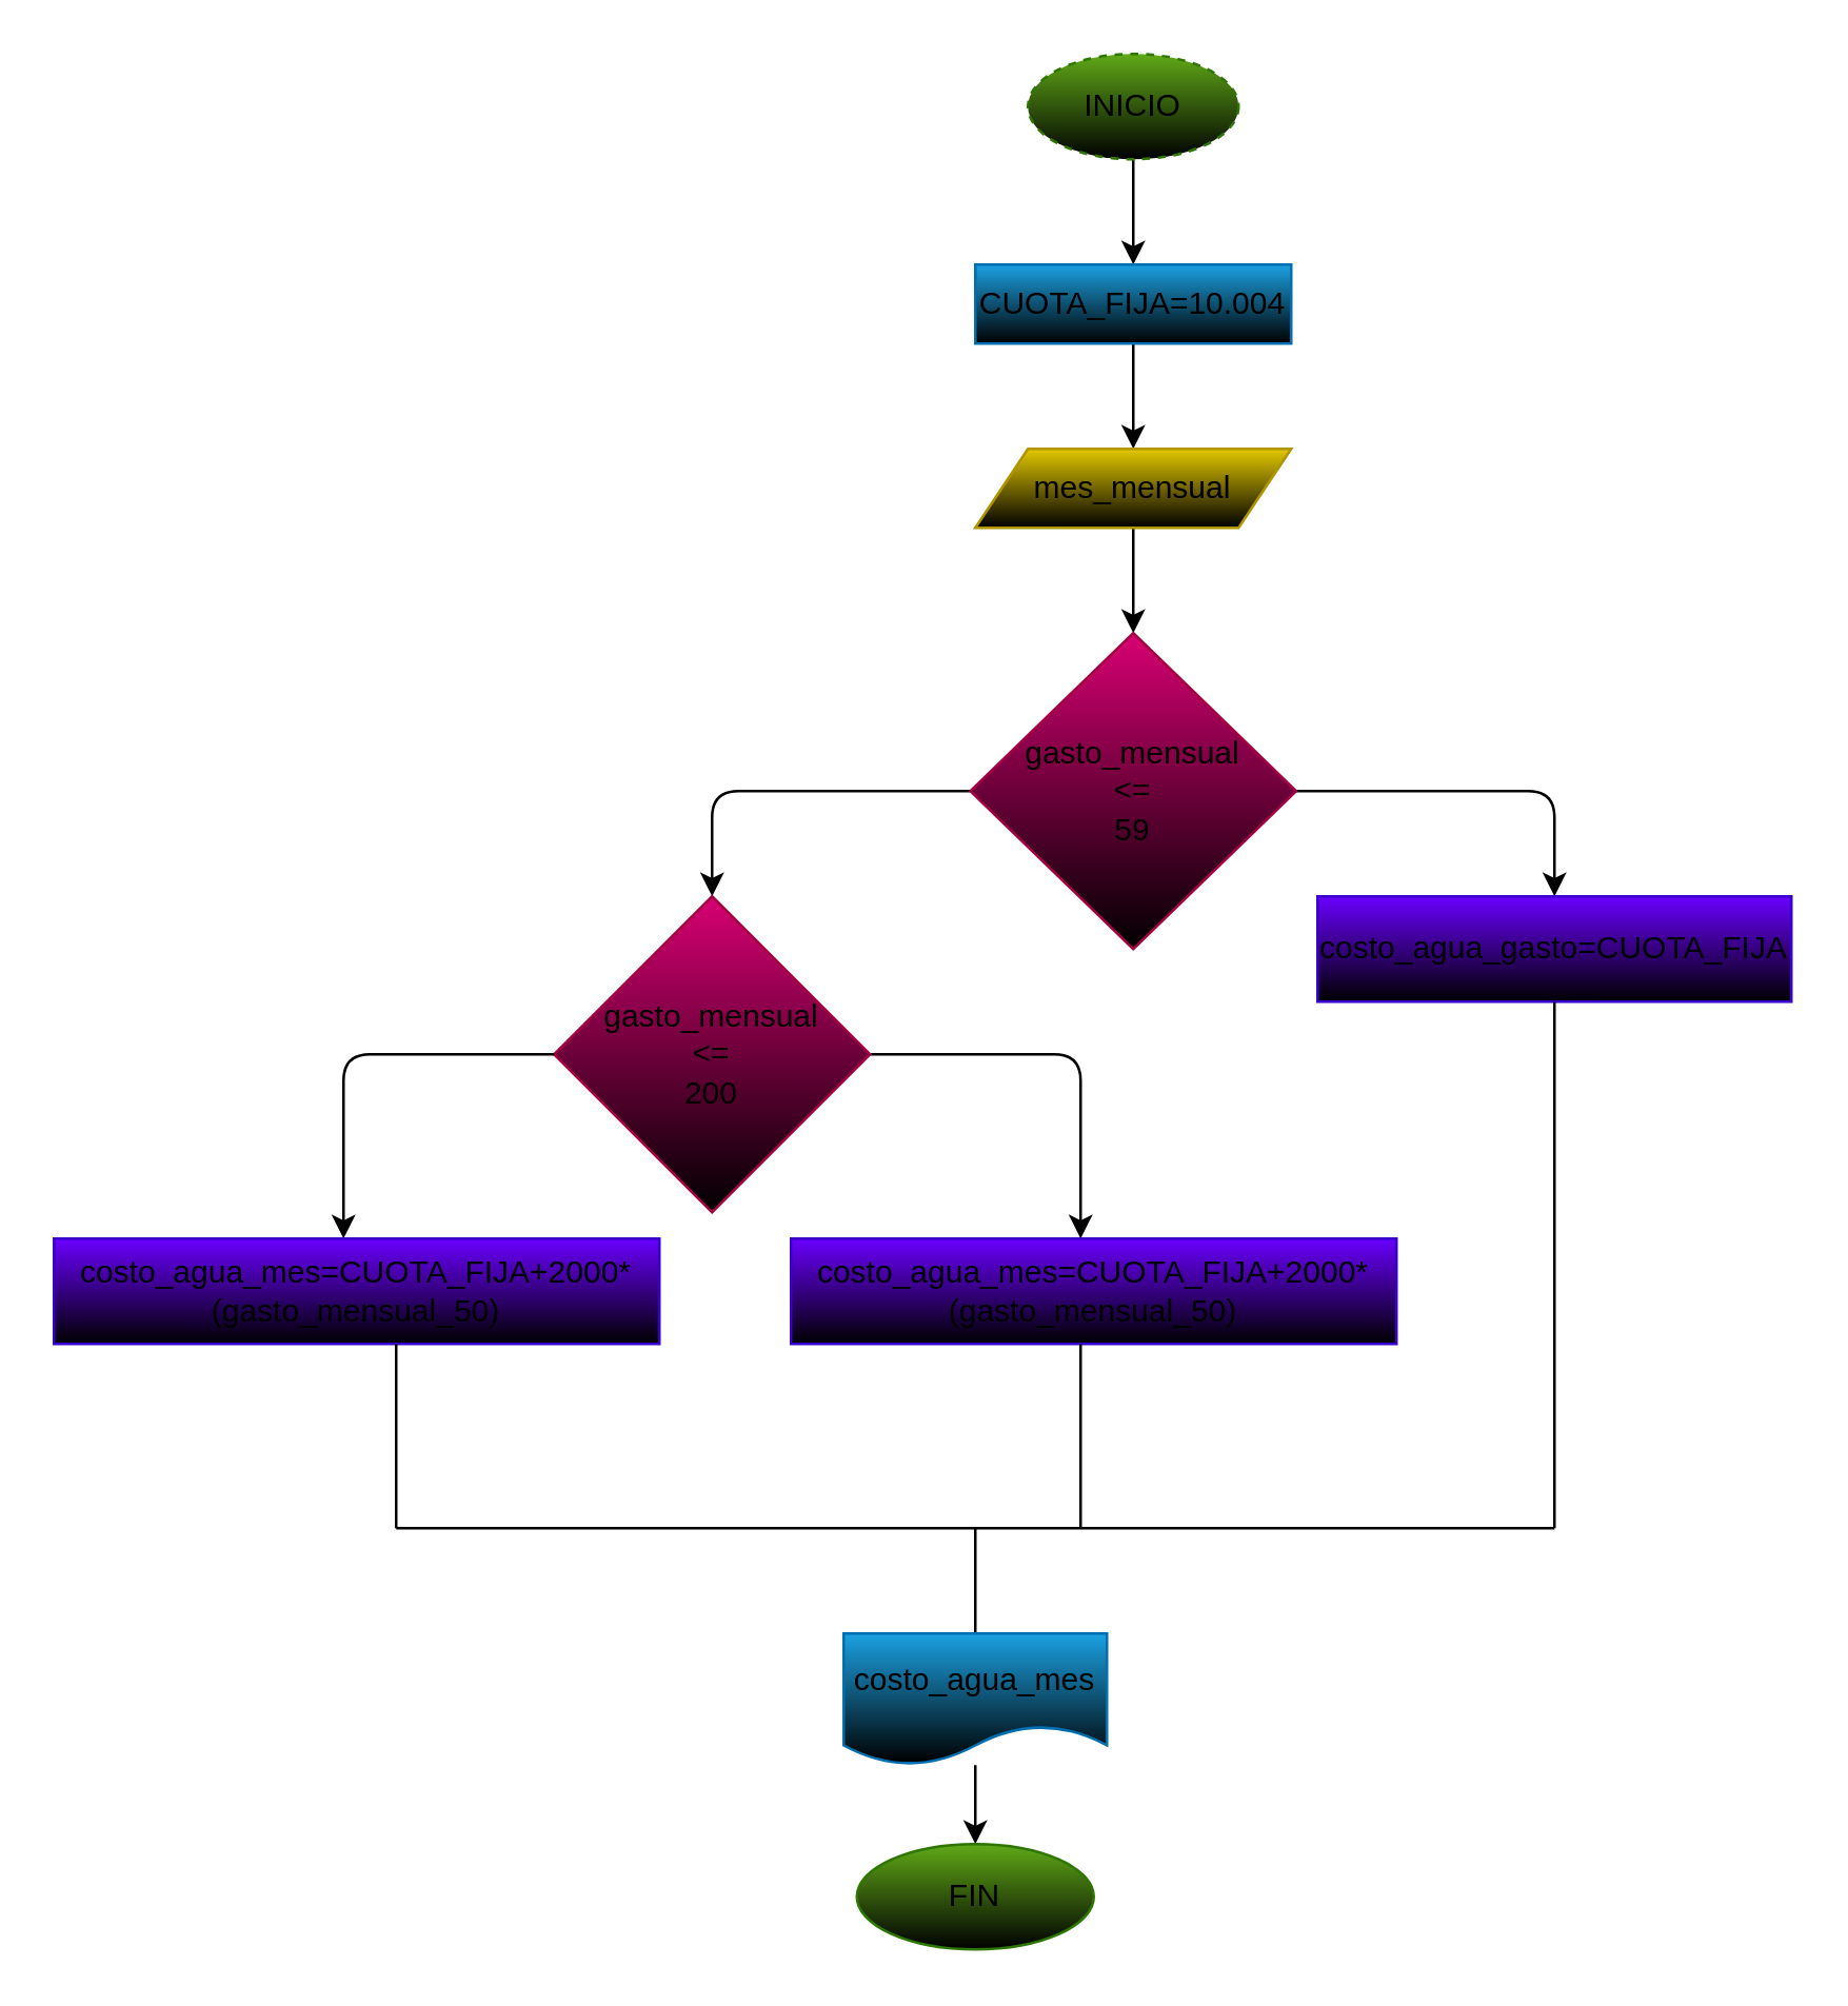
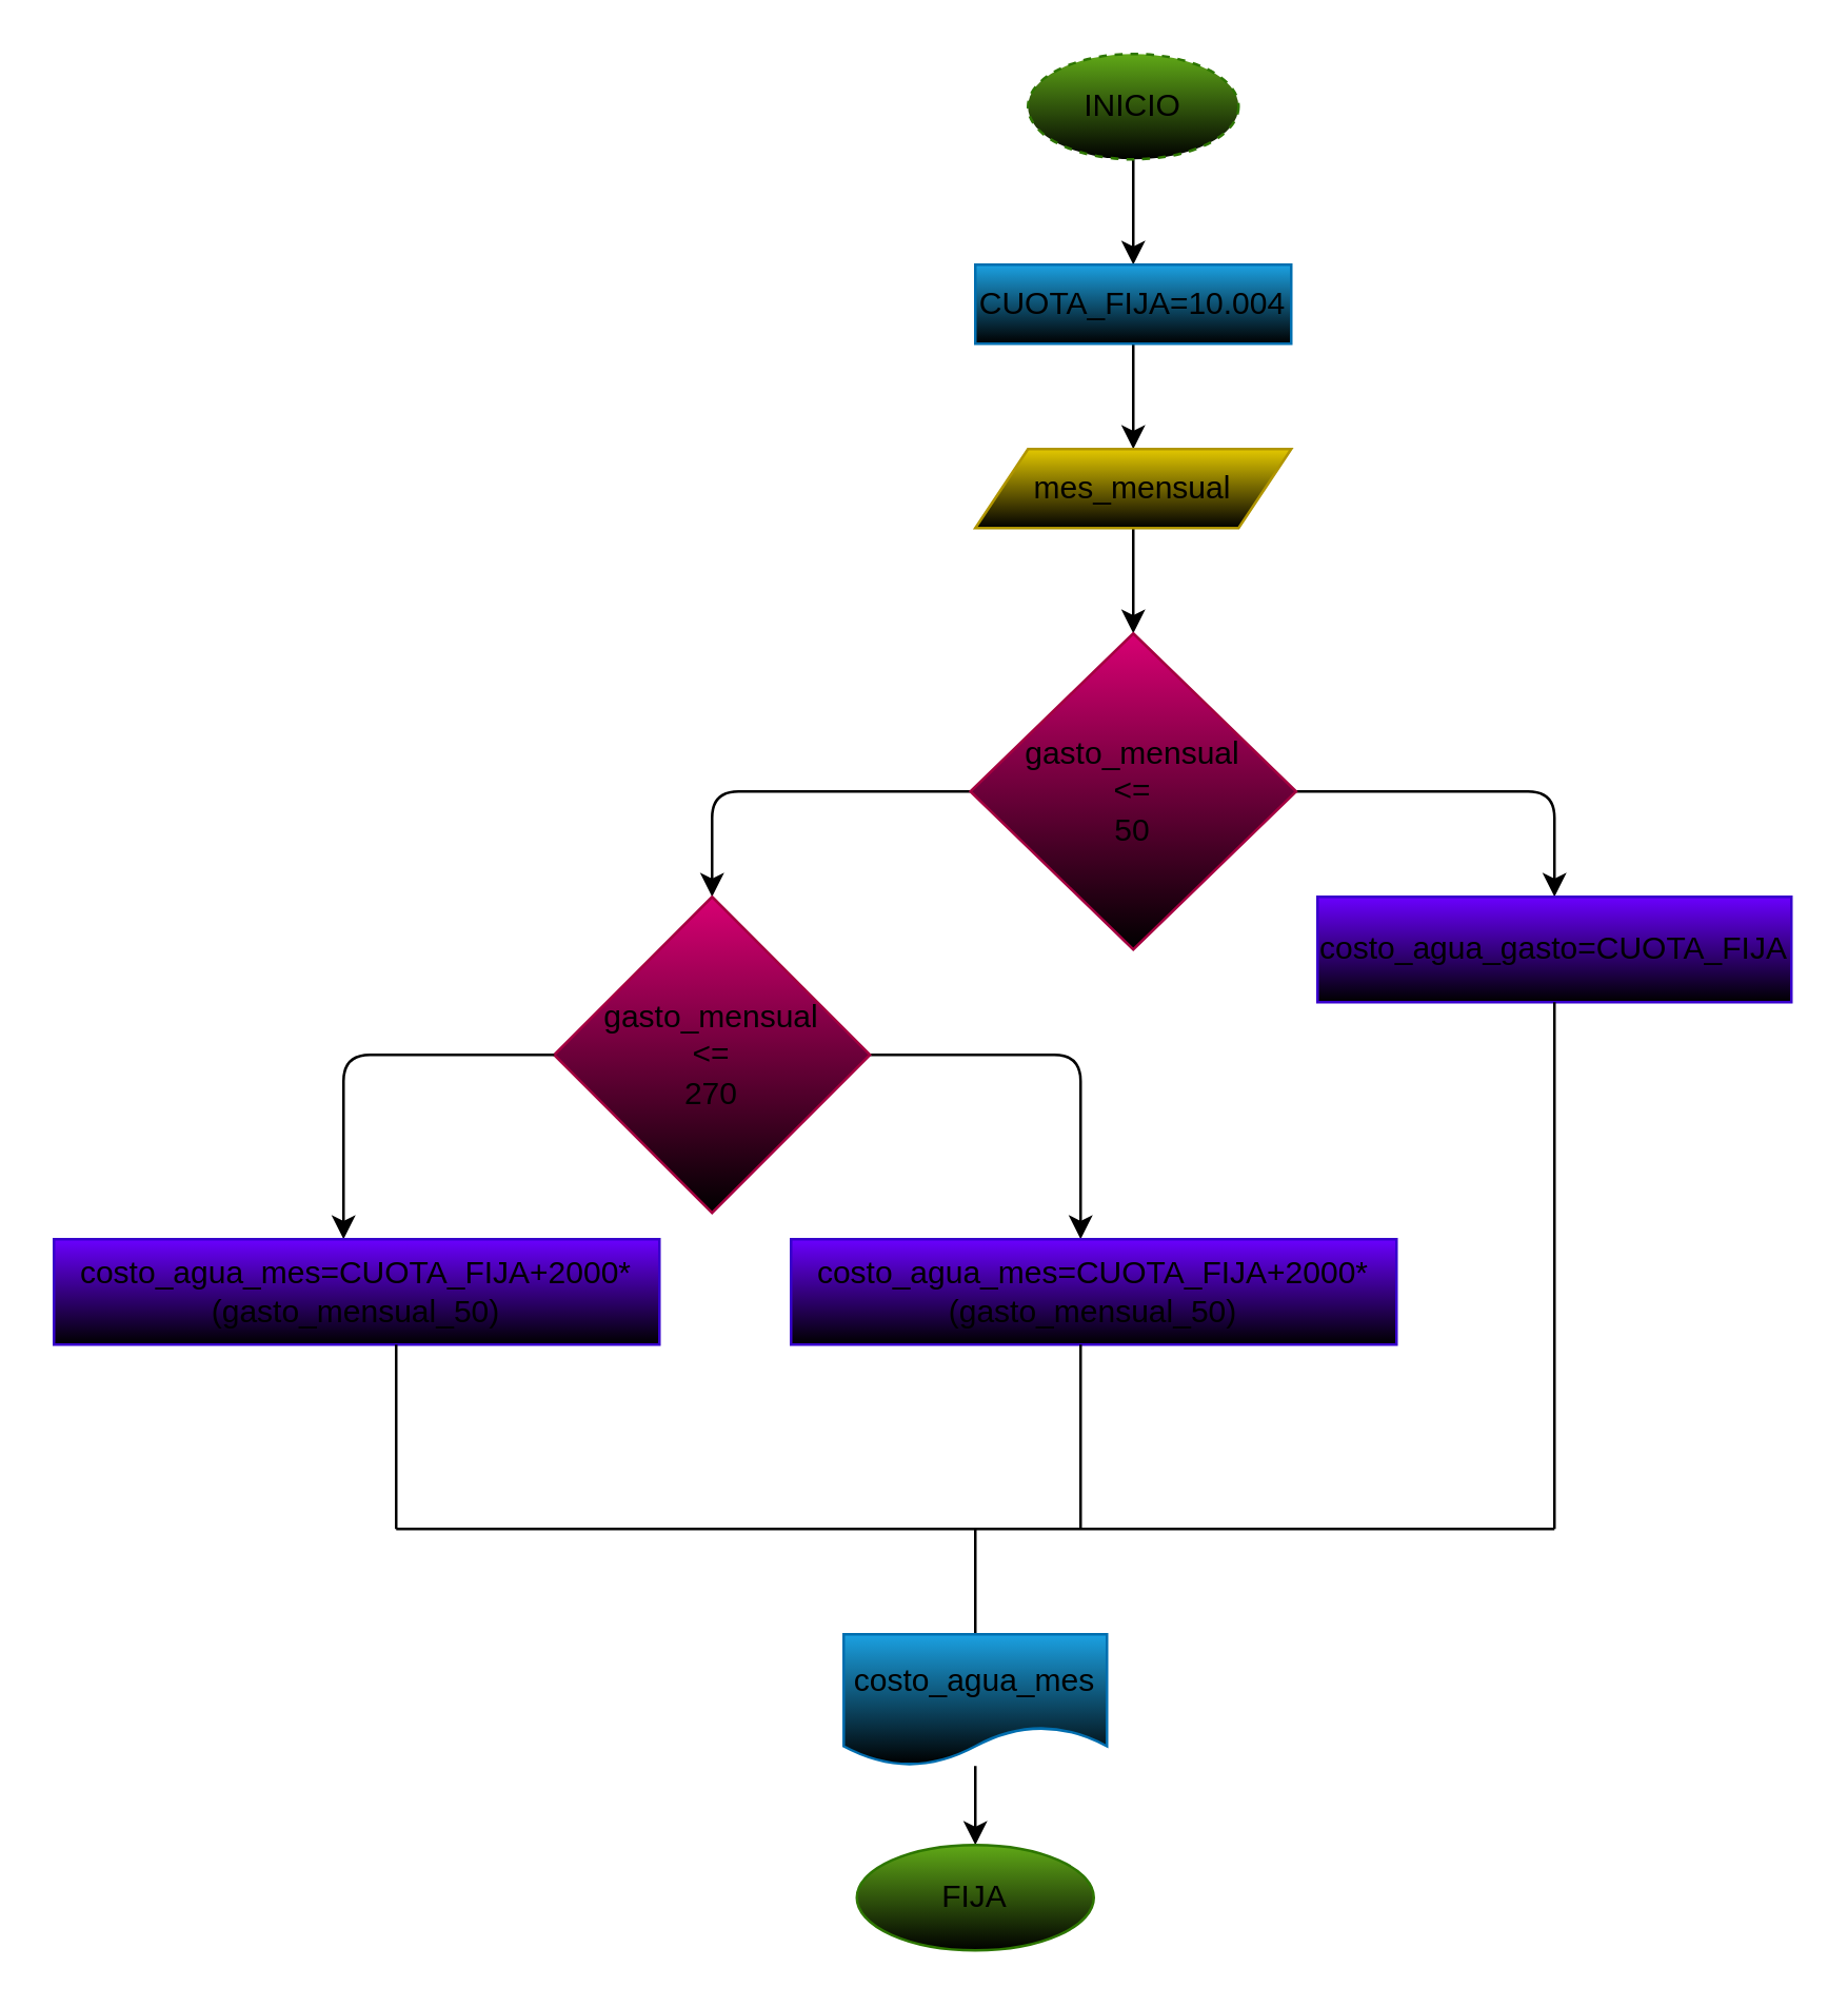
  <mxCell id="0" />
  <mxCell id="1" parent="0" />
  <mxCell id="2" style="edgeStyle=none;html=1;" edge="1" parent="1" source="3"><mxGeometry relative="1" as="geometry"><mxPoint x="430" y="100" as="targetPoint" /></mxGeometry></mxCell>
  <mxCell id="3" value="&lt;font color=&quot;#000000&quot;&gt;INICIO&lt;/font&gt;" style="ellipse;whiteSpace=wrap;html=1;fillColor=#60a917;fontColor=#ffffff;strokeColor=#2D7600;gradientColor=default;dashed=1;" vertex="1" parent="1"><mxGeometry x="390" y="20" width="80" height="40" as="geometry" /></mxCell>
  <mxCell id="4" style="edgeStyle=none;html=1;" edge="1" parent="1" source="5"><mxGeometry relative="1" as="geometry"><mxPoint x="430" y="170" as="targetPoint" /></mxGeometry></mxCell>
  <mxCell id="5" value="&lt;font color=&quot;#000000&quot;&gt;CUOTA_FIJA=10.004&lt;/font&gt;" style="rounded=0;whiteSpace=wrap;html=1;fillColor=#1ba1e2;fontColor=#ffffff;strokeColor=#006EAF;gradientColor=default;" vertex="1" parent="1"><mxGeometry x="370" y="100" width="120" height="30" as="geometry" /></mxCell>
  <mxCell id="6" style="edgeStyle=none;html=1;" edge="1" parent="1" source="7"><mxGeometry relative="1" as="geometry"><mxPoint x="430" y="240" as="targetPoint" /></mxGeometry></mxCell>
  <mxCell id="7" value="mes_mensual" style="shape=parallelogram;perimeter=parallelogramPerimeter;whiteSpace=wrap;html=1;fixedSize=1;fillColor=#e3c800;fontColor=#000000;strokeColor=#B09500;gradientColor=default;" vertex="1" parent="1"><mxGeometry x="370" y="170" width="120" height="30" as="geometry" /></mxCell>
  <mxCell id="8" style="edgeStyle=none;html=1;" edge="1" parent="1" source="10"><mxGeometry relative="1" as="geometry"><mxPoint x="590" y="340" as="targetPoint" /><Array as="points"><mxPoint x="590" y="300" /></Array></mxGeometry></mxCell>
  <mxCell id="9" style="edgeStyle=none;html=1;" edge="1" parent="1" source="10"><mxGeometry relative="1" as="geometry"><mxPoint x="270" y="340" as="targetPoint" /><Array as="points"><mxPoint x="270" y="300" /></Array></mxGeometry></mxCell>
- <mxCell id="10" value="&lt;font color=&quot;#000000&quot;&gt;gasto_mensual&lt;br&gt;&amp;lt;=&lt;br&gt;59&lt;/font&gt;" style="rhombus;whiteSpace=wrap;html=1;fillColor=#d80073;fontColor=#ffffff;strokeColor=#A50040;gradientColor=default;" vertex="1" parent="1"><mxGeometry x="368.13" y="240" width="123.75" height="120" as="geometry" /></mxCell>
+ <mxCell id="10" value="&lt;font color=&quot;#000000&quot;&gt;gasto_mensual&lt;br&gt;&amp;lt;=&lt;br&gt;50&lt;/font&gt;" style="rhombus;whiteSpace=wrap;html=1;fillColor=#d80073;fontColor=#ffffff;strokeColor=#A50040;gradientColor=default;" vertex="1" parent="1"><mxGeometry x="368.13" y="240" width="123.75" height="120" as="geometry" /></mxCell>
  <mxCell id="11" value="&lt;font color=&quot;#000000&quot;&gt;costo_agua_gasto=CUOTA_FIJA&lt;/font&gt;" style="rounded=0;whiteSpace=wrap;html=1;fillColor=#6a00ff;fontColor=#ffffff;strokeColor=#3700CC;gradientColor=default;" vertex="1" parent="1"><mxGeometry x="500" y="340" width="180" height="40" as="geometry" /></mxCell>
  <mxCell id="12" style="edgeStyle=none;html=1;" edge="1" parent="1" source="13"><mxGeometry relative="1" as="geometry"><mxPoint x="410" y="470" as="targetPoint" /><Array as="points"><mxPoint x="410" y="400" /></Array></mxGeometry></mxCell>
- <mxCell id="13" value="&lt;font color=&quot;#000000&quot;&gt;gasto_mensual&lt;br&gt;&amp;lt;=&lt;br&gt;200&lt;/font&gt;" style="rhombus;whiteSpace=wrap;html=1;fillColor=#d80073;fontColor=#ffffff;strokeColor=#A50040;gradientColor=default;" vertex="1" parent="1"><mxGeometry x="210" y="340" width="120" height="120" as="geometry" /></mxCell>
+ <mxCell id="13" value="&lt;font color=&quot;#000000&quot;&gt;gasto_mensual&lt;br&gt;&amp;lt;=&lt;br&gt;270&lt;/font&gt;" style="rhombus;whiteSpace=wrap;html=1;fillColor=#d80073;fontColor=#ffffff;strokeColor=#A50040;gradientColor=default;" vertex="1" parent="1"><mxGeometry x="210" y="340" width="120" height="120" as="geometry" /></mxCell>
  <mxCell id="14" value="&lt;font color=&quot;#000000&quot;&gt;costo_agua_mes=CUOTA_FIJA+2000*(gasto_mensual_50)&lt;/font&gt;" style="rounded=0;whiteSpace=wrap;html=1;fillColor=#6a00ff;fontColor=#ffffff;strokeColor=#3700CC;gradientColor=default;" vertex="1" parent="1"><mxGeometry x="300" y="470" width="230" height="40" as="geometry" /></mxCell>
  <mxCell id="15" style="edgeStyle=none;html=1;exitX=0;exitY=0.5;exitDx=0;exitDy=0;" edge="1" parent="1" source="13"><mxGeometry relative="1" as="geometry"><mxPoint x="130" y="470" as="targetPoint" /><mxPoint x="90" y="400" as="sourcePoint" /><Array as="points"><mxPoint x="130" y="400" /></Array></mxGeometry></mxCell>
  <mxCell id="16" value="&lt;font color=&quot;#000000&quot;&gt;costo_agua_mes=CUOTA_FIJA+2000*(gasto_mensual_50)&lt;/font&gt;" style="rounded=0;whiteSpace=wrap;html=1;fillColor=#6a00ff;fontColor=#ffffff;strokeColor=#3700CC;gradientColor=default;" vertex="1" parent="1"><mxGeometry x="20" y="470" width="230" height="40" as="geometry" /></mxCell>
  <mxCell id="17" value="" style="endArrow=none;html=1;entryX=0.5;entryY=1;entryDx=0;entryDy=0;" edge="1" parent="1" target="11"><mxGeometry width="50" height="50" relative="1" as="geometry"><mxPoint x="590" y="580" as="sourcePoint" /><mxPoint x="560" y="400" as="targetPoint" /></mxGeometry></mxCell>
  <mxCell id="18" value="" style="endArrow=none;html=1;" edge="1" parent="1"><mxGeometry width="50" height="50" relative="1" as="geometry"><mxPoint x="150" y="580" as="sourcePoint" /><mxPoint x="150" y="510" as="targetPoint" /></mxGeometry></mxCell>
  <mxCell id="19" value="" style="endArrow=none;html=1;" edge="1" parent="1"><mxGeometry width="50" height="50" relative="1" as="geometry"><mxPoint x="410" y="580" as="sourcePoint" /><mxPoint x="410" y="510" as="targetPoint" /></mxGeometry></mxCell>
  <mxCell id="20" value="" style="endArrow=none;html=1;" edge="1" parent="1"><mxGeometry width="50" height="50" relative="1" as="geometry"><mxPoint x="150" y="580" as="sourcePoint" /><mxPoint x="590" y="580" as="targetPoint" /></mxGeometry></mxCell>
  <mxCell id="21" value="" style="endArrow=none;html=1;" edge="1" parent="1"><mxGeometry width="50" height="50" relative="1" as="geometry"><mxPoint x="370" y="620" as="sourcePoint" /><mxPoint x="370" y="580" as="targetPoint" /></mxGeometry></mxCell>
  <mxCell id="22" style="edgeStyle=none;html=1;" edge="1" parent="1" source="23"><mxGeometry relative="1" as="geometry"><mxPoint x="370" y="700" as="targetPoint" /></mxGeometry></mxCell>
  <mxCell id="23" value="&lt;font color=&quot;#000000&quot;&gt;costo_agua_mes&lt;/font&gt;" style="shape=document;whiteSpace=wrap;html=1;boundedLbl=1;fillColor=#1ba1e2;fontColor=#ffffff;strokeColor=#006EAF;gradientColor=default;" vertex="1" parent="1"><mxGeometry x="320" y="620" width="100" height="50" as="geometry" /></mxCell>
- <mxCell id="24" value="&lt;font color=&quot;#000000&quot;&gt;FIN&lt;/font&gt;" style="ellipse;whiteSpace=wrap;html=1;fillColor=#60a917;fontColor=#ffffff;strokeColor=#2D7600;gradientColor=default;" vertex="1" parent="1"><mxGeometry x="325" y="700" width="90" height="40" as="geometry" /></mxCell>
+ <mxCell id="24" value="&lt;font color=&quot;#000000&quot;&gt;FIJA&lt;/font&gt;" style="ellipse;whiteSpace=wrap;html=1;fillColor=#60a917;fontColor=#ffffff;strokeColor=#2D7600;gradientColor=default;" vertex="1" parent="1"><mxGeometry x="325" y="700" width="90" height="40" as="geometry" /></mxCell>
